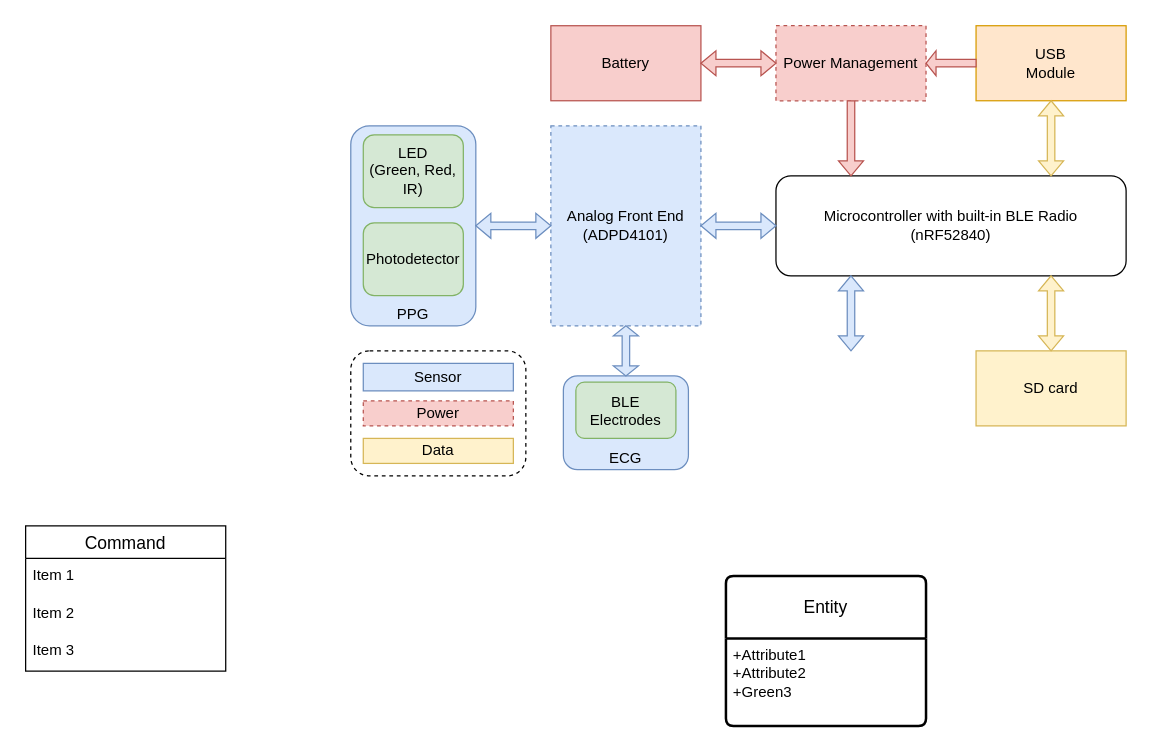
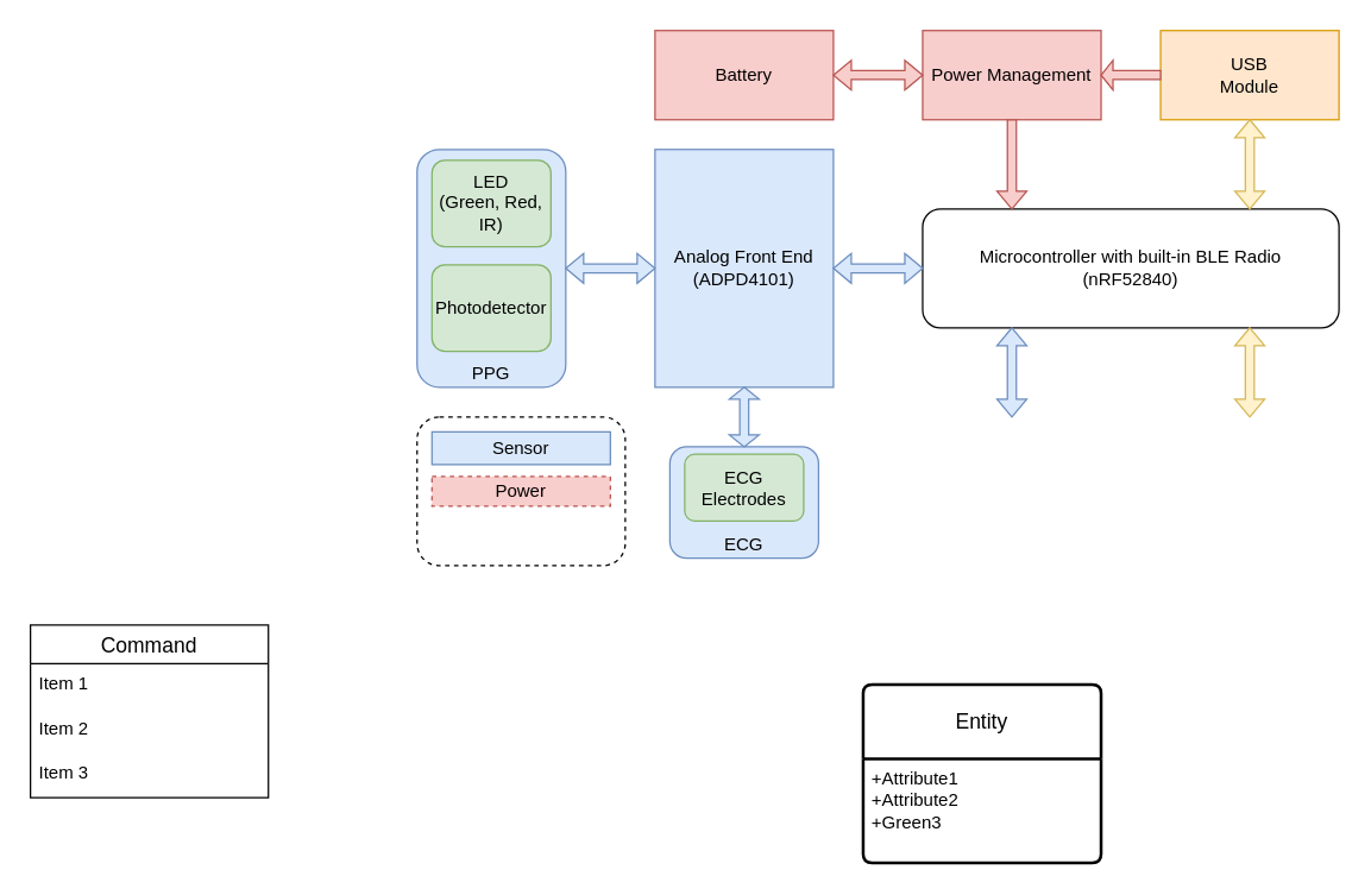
  <mxCell id="0" />
  <mxCell id="1" parent="0" />
  <mxCell id="2" value="Microcontroller with built-in BLE Radio&lt;div&gt;(nRF52840)&lt;/div&gt;" style="whiteSpace=wrap;html=1;rounded=1;" vertex="1" parent="1"><mxGeometry x="620" y="140" width="280" height="80" as="geometry" /></mxCell>
- <mxCell id="3" value="Power Management" style="rounded=0;whiteSpace=wrap;html=1;fillColor=#f8cecc;strokeColor=#b85450;dashed=1;" vertex="1" parent="1"><mxGeometry x="620" y="20" width="120" height="60" as="geometry" /></mxCell>
+ <mxCell id="3" value="Power Management" style="rounded=0;whiteSpace=wrap;html=1;fillColor=#f8cecc;strokeColor=#b85450;" vertex="1" parent="1"><mxGeometry x="620" y="20" width="120" height="60" as="geometry" /></mxCell>
  <mxCell id="4" value="USB&lt;div&gt;Module&lt;/div&gt;" style="rounded=0;whiteSpace=wrap;html=1;fillColor=#ffe6cc;strokeColor=#d79b00;" vertex="1" parent="1"><mxGeometry x="780" y="20" width="120" height="60" as="geometry" /></mxCell>
- <mxCell id="5" value="SD card" style="rounded=0;whiteSpace=wrap;html=1;fillColor=#fff2cc;strokeColor=#d6b656;" vertex="1" parent="1"><mxGeometry x="780" y="280" width="120" height="60" as="geometry" /></mxCell>
- <mxCell id="6" value="Analog Front End&lt;div&gt;(ADPD4101)&lt;/div&gt;" style="rounded=0;whiteSpace=wrap;html=1;fillColor=#dae8fc;strokeColor=#6c8ebf;dashed=1;" vertex="1" parent="1"><mxGeometry x="440" y="100" width="120" height="160" as="geometry" /></mxCell>
+ <mxCell id="6" value="Analog Front End&lt;div&gt;(ADPD4101)&lt;/div&gt;" style="rounded=0;whiteSpace=wrap;html=1;fillColor=#dae8fc;strokeColor=#6c8ebf;" vertex="1" parent="1"><mxGeometry x="440" y="100" width="120" height="160" as="geometry" /></mxCell>
  <mxCell id="7" value="" style="shape=singleArrow;direction=west;whiteSpace=wrap;html=1;fillColor=#f8cecc;strokeColor=#b85450;" vertex="1" parent="1"><mxGeometry x="740" y="40" width="40" height="20" as="geometry" /></mxCell>
  <mxCell id="8" value="" style="shape=singleArrow;direction=west;whiteSpace=wrap;html=1;rotation=-90;fillColor=#f8cecc;strokeColor=#b85450;" vertex="1" parent="1"><mxGeometry x="650" y="100" width="60" height="20" as="geometry" /></mxCell>
  <mxCell id="9" value="" style="shape=doubleArrow;whiteSpace=wrap;html=1;fillColor=#dae8fc;strokeColor=#6c8ebf;" vertex="1" parent="1"><mxGeometry x="560" y="170" width="60" height="20" as="geometry" /></mxCell>
  <mxCell id="10" value="" style="group;fillColor=#dae8fc;strokeColor=#6c8ebf;strokeWidth=1;rounded=1;" vertex="1" connectable="0" parent="1"><mxGeometry x="450" y="300" width="100" height="75" as="geometry" /></mxCell>
  <mxCell id="11" value="ECG" style="rounded=1;whiteSpace=wrap;html=1;fillColor=none;verticalAlign=bottom;strokeColor=none;" vertex="1" parent="10"><mxGeometry width="100" height="75" as="geometry" /></mxCell>
- <mxCell id="12" value="BLE Electrodes" style="rounded=1;whiteSpace=wrap;html=1;fillColor=#d5e8d4;strokeColor=#82b366;" vertex="1" parent="10"><mxGeometry x="10" y="5" width="80" height="45" as="geometry" /></mxCell>
+ <mxCell id="12" value="ECG Electrodes" style="rounded=1;whiteSpace=wrap;html=1;fillColor=#d5e8d4;strokeColor=#82b366;" vertex="1" parent="10"><mxGeometry x="10" y="5" width="80" height="45" as="geometry" /></mxCell>
  <mxCell id="13" value="" style="group" vertex="1" connectable="0" parent="1"><mxGeometry x="280" y="100" width="100" height="160" as="geometry" /></mxCell>
  <mxCell id="14" value="PPG" style="rounded=1;whiteSpace=wrap;html=1;fillColor=#dae8fc;verticalAlign=bottom;strokeColor=#6c8ebf;" vertex="1" parent="13"><mxGeometry width="100" height="160" as="geometry" /></mxCell>
  <mxCell id="15" value="LED&lt;div&gt;(Green, Red, IR)&lt;/div&gt;" style="rounded=1;whiteSpace=wrap;html=1;fillColor=#d5e8d4;strokeColor=#82b366;" vertex="1" parent="13"><mxGeometry x="10" y="7.273" width="80" height="58.182" as="geometry" /></mxCell>
  <mxCell id="16" value="Photodetector" style="rounded=1;whiteSpace=wrap;html=1;fillColor=#d5e8d4;strokeColor=#82b366;" vertex="1" parent="13"><mxGeometry x="10" y="77.576" width="80" height="58.182" as="geometry" /></mxCell>
  <mxCell id="17" value="&lt;div&gt;Battery&lt;/div&gt;" style="rounded=0;whiteSpace=wrap;html=1;fillColor=#f8cecc;strokeColor=#b85450;" vertex="1" parent="1"><mxGeometry x="440" y="20" width="120" height="60" as="geometry" /></mxCell>
  <mxCell id="18" value="" style="shape=doubleArrow;whiteSpace=wrap;html=1;rotation=90;fillColor=#fff2cc;strokeColor=#d6b656;" vertex="1" parent="1"><mxGeometry x="810" y="100" width="60" height="20" as="geometry" /></mxCell>
  <mxCell id="19" value="" style="shape=doubleArrow;whiteSpace=wrap;html=1;rotation=90;fillColor=#dae8fc;strokeColor=#6c8ebf;" vertex="1" parent="1"><mxGeometry x="480" y="270" width="40" height="20" as="geometry" /></mxCell>
  <mxCell id="20" value="" style="shape=doubleArrow;whiteSpace=wrap;html=1;rotation=90;fillColor=#fff2cc;strokeColor=#d6b656;" vertex="1" parent="1"><mxGeometry x="810" y="240" width="60" height="20" as="geometry" /></mxCell>
  <mxCell id="21" value="" style="shape=doubleArrow;whiteSpace=wrap;html=1;fillColor=#f8cecc;strokeColor=#b85450;" vertex="1" parent="1"><mxGeometry x="560" y="40" width="60" height="20" as="geometry" /></mxCell>
  <mxCell id="22" value="Command" style="swimlane;fontStyle=0;childLayout=stackLayout;horizontal=1;startSize=26;horizontalStack=0;resizeParent=1;resizeParentMax=0;resizeLast=0;collapsible=1;marginBottom=0;align=center;fontSize=14;" vertex="1" parent="1"><mxGeometry x="20" y="420" width="160" height="116" as="geometry" /></mxCell>
  <mxCell id="23" value="Item 1" style="text;strokeColor=none;fillColor=none;spacingLeft=4;spacingRight=4;overflow=hidden;rotatable=0;points=[[0,0.5],[1,0.5]];portConstraint=eastwest;fontSize=12;whiteSpace=wrap;html=1;" vertex="1" parent="22"><mxGeometry y="26" width="160" height="30" as="geometry" /></mxCell>
  <mxCell id="24" value="Item 2" style="text;strokeColor=none;fillColor=none;spacingLeft=4;spacingRight=4;overflow=hidden;rotatable=0;points=[[0,0.5],[1,0.5]];portConstraint=eastwest;fontSize=12;whiteSpace=wrap;html=1;" vertex="1" parent="22"><mxGeometry y="56" width="160" height="30" as="geometry" /></mxCell>
  <mxCell id="25" value="Item 3" style="text;strokeColor=none;fillColor=none;spacingLeft=4;spacingRight=4;overflow=hidden;rotatable=0;points=[[0,0.5],[1,0.5]];portConstraint=eastwest;fontSize=12;whiteSpace=wrap;html=1;" vertex="1" parent="22"><mxGeometry y="86" width="160" height="30" as="geometry" /></mxCell>
  <mxCell id="26" value="Entity" style="swimlane;childLayout=stackLayout;horizontal=1;startSize=50;horizontalStack=0;rounded=1;fontSize=14;fontStyle=0;strokeWidth=2;resizeParent=0;resizeLast=1;shadow=0;dashed=0;align=center;arcSize=4;whiteSpace=wrap;html=1;" vertex="1" parent="1"><mxGeometry x="580" y="460" width="160" height="120" as="geometry" /></mxCell>
  <mxCell id="27" value="+Attribute1&#10;+Attribute2&#10;+Green3" style="align=left;strokeColor=none;fillColor=none;spacingLeft=4;fontSize=12;verticalAlign=top;resizable=0;rotatable=0;part=1;html=1;" vertex="1" parent="26"><mxGeometry y="50" width="160" height="70" as="geometry" /></mxCell>
  <mxCell id="28" value="" style="group" vertex="1" connectable="0" parent="1"><mxGeometry x="280" y="280" width="140" height="100" as="geometry" /></mxCell>
  <mxCell id="29" value="Sensor" style="rounded=0;whiteSpace=wrap;html=1;fillColor=#dae8fc;strokeColor=#6c8ebf;" vertex="1" parent="28"><mxGeometry x="10" y="10" width="120" height="22" as="geometry" /></mxCell>
  <mxCell id="30" value="Power" style="rounded=0;whiteSpace=wrap;html=1;fillColor=#f8cecc;strokeColor=#b85450;dashed=1;" vertex="1" parent="28"><mxGeometry x="10" y="40" width="120" height="20" as="geometry" /></mxCell>
- <mxCell id="31" value="Data" style="rounded=0;whiteSpace=wrap;html=1;fillColor=#fff2cc;strokeColor=#d6b656;" vertex="1" parent="28"><mxGeometry x="10" y="70" width="120" height="20" as="geometry" /></mxCell>
  <mxCell id="32" value="" style="rounded=1;whiteSpace=wrap;html=1;fillColor=none;dashed=1;" vertex="1" parent="28"><mxGeometry width="140" height="100" as="geometry" /></mxCell>
  <mxCell id="33" value="" style="shape=doubleArrow;whiteSpace=wrap;html=1;fillColor=#dae8fc;strokeColor=#6c8ebf;" vertex="1" parent="1"><mxGeometry x="380" y="170" width="60" height="20" as="geometry" /></mxCell>
  <mxCell id="34" value="" style="shape=doubleArrow;whiteSpace=wrap;html=1;rotation=90;fillColor=#dae8fc;strokeColor=#6c8ebf;" vertex="1" parent="1"><mxGeometry x="650" y="240" width="60" height="20" as="geometry" /></mxCell>
